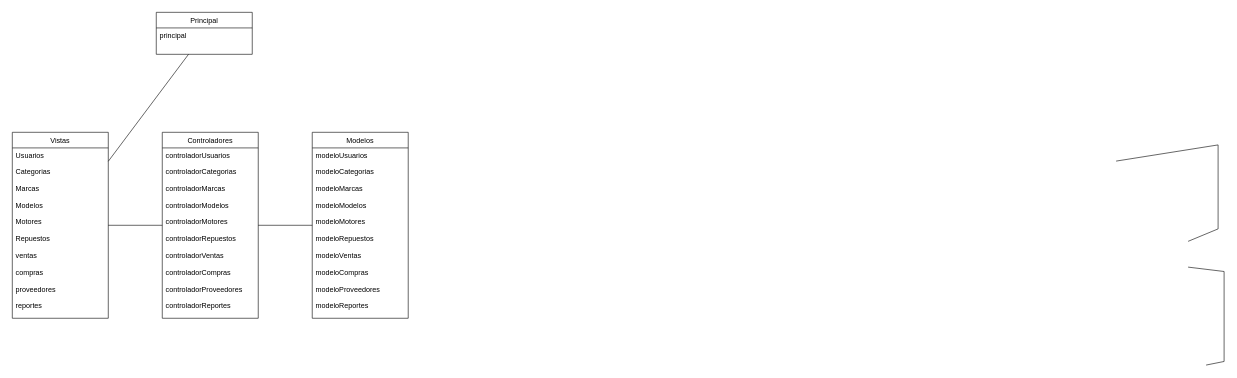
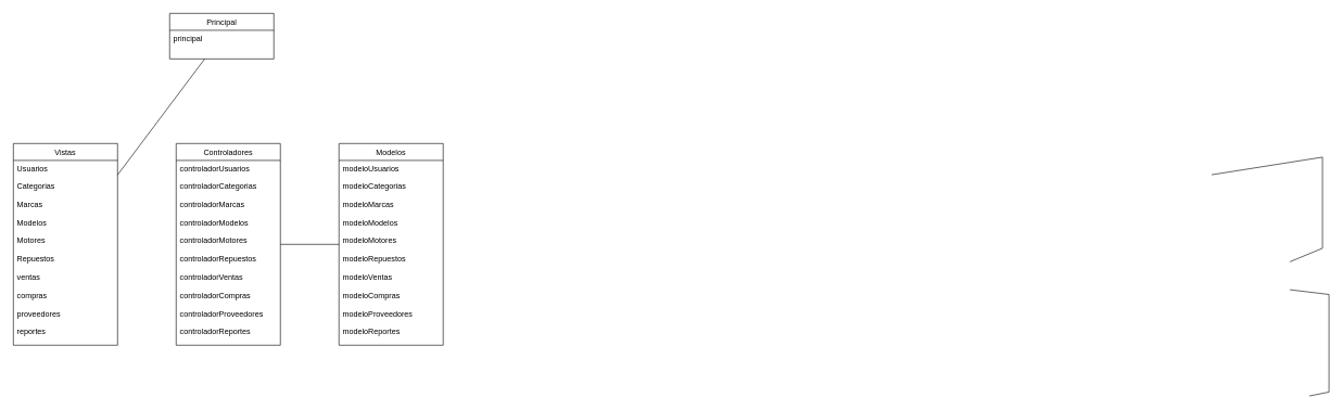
  <mxCell id="0" />
  <mxCell id="1" parent="0" />
  <mxCell id="2" value="Principal" style="swimlane;fontStyle=0;align=center;verticalAlign=top;childLayout=stackLayout;horizontal=1;startSize=26;horizontalStack=0;resizeParent=1;resizeLast=0;collapsible=1;marginBottom=0;rounded=0;shadow=0;strokeWidth=1;" parent="1" vertex="1"><mxGeometry x="260" y="20" width="160" height="70" as="geometry"><mxRectangle x="130" y="380" width="160" height="26" as="alternateBounds" /></mxGeometry></mxCell>
  <mxCell id="3" value="principal" style="text;align=left;verticalAlign=top;spacingLeft=4;spacingRight=4;overflow=hidden;rotatable=0;points=[[0,0.5],[1,0.5]];portConstraint=eastwest;" parent="2" vertex="1"><mxGeometry y="26" width="160" height="26" as="geometry" /></mxCell>
  <mxCell id="4" value="" style="endArrow=none;html=1;rounded=0;strokeColor=default;align=center;verticalAlign=middle;fontFamily=Helvetica;fontSize=11;fontColor=default;labelBackgroundColor=default;exitX=1;exitY=0.154;exitDx=0;exitDy=0;exitPerimeter=0;" parent="1" edge="1"><mxGeometry relative="1" as="geometry"><mxPoint x="1860" y="268" as="sourcePoint" /><mxPoint x="1980" y="401.769" as="targetPoint" /><Array as="points"><mxPoint x="2030" y="241" /><mxPoint x="2030" y="381" /></Array></mxGeometry></mxCell>
  <mxCell id="5" value="" style="endArrow=none;html=1;rounded=0;strokeColor=default;align=center;verticalAlign=middle;fontFamily=Helvetica;fontSize=11;fontColor=default;labelBackgroundColor=default;" parent="1" edge="1"><mxGeometry relative="1" as="geometry"><mxPoint x="1980" y="444.714" as="sourcePoint" /><mxPoint x="2010" y="608" as="targetPoint" /><Array as="points"><mxPoint x="2040" y="452" /><mxPoint x="2040" y="602" /></Array></mxGeometry></mxCell>
  <mxCell id="6" value="" style="endArrow=none;html=1;rounded=0;strokeColor=default;align=center;verticalAlign=middle;fontFamily=Helvetica;fontSize=11;fontColor=default;labelBackgroundColor=default;" parent="1" source="7" target="2" edge="1"><mxGeometry relative="1" as="geometry"><mxPoint x="840" y="-68" as="sourcePoint" /><mxPoint x="820" y="270" as="targetPoint" /></mxGeometry></mxCell>
  <mxCell id="7" value="Vistas" style="swimlane;fontStyle=0;align=center;verticalAlign=top;childLayout=stackLayout;horizontal=1;startSize=26;horizontalStack=0;resizeParent=1;resizeLast=0;collapsible=1;marginBottom=0;rounded=0;shadow=0;strokeWidth=1;" vertex="1" parent="1"><mxGeometry x="20" y="220" width="160" height="310" as="geometry"><mxRectangle x="130" y="380" width="160" height="26" as="alternateBounds" /></mxGeometry></mxCell>
  <mxCell id="8" value="Usuarios" style="text;align=left;verticalAlign=top;spacingLeft=4;spacingRight=4;overflow=hidden;rotatable=0;points=[[0,0.5],[1,0.5]];portConstraint=eastwest;" vertex="1" parent="7"><mxGeometry y="26" width="160" height="26" as="geometry" /></mxCell>
  <mxCell id="9" value="Categorias" style="text;align=left;verticalAlign=top;spacingLeft=4;spacingRight=4;overflow=hidden;rotatable=0;points=[[0,0.5],[1,0.5]];portConstraint=eastwest;rounded=0;shadow=0;html=0;" vertex="1" parent="7"><mxGeometry y="52" width="160" height="28" as="geometry" /></mxCell>
  <mxCell id="10" value="Marcas" style="text;align=left;verticalAlign=top;spacingLeft=4;spacingRight=4;overflow=hidden;rotatable=0;points=[[0,0.5],[1,0.5]];portConstraint=eastwest;rounded=0;shadow=0;html=0;" vertex="1" parent="7"><mxGeometry y="80" width="160" height="28" as="geometry" /></mxCell>
  <mxCell id="11" value="Modelos" style="text;align=left;verticalAlign=top;spacingLeft=4;spacingRight=4;overflow=hidden;rotatable=0;points=[[0,0.5],[1,0.5]];portConstraint=eastwest;rounded=0;shadow=0;html=0;" vertex="1" parent="7"><mxGeometry y="108" width="160" height="28" as="geometry" /></mxCell>
  <mxCell id="12" value="Motores" style="text;align=left;verticalAlign=top;spacingLeft=4;spacingRight=4;overflow=hidden;rotatable=0;points=[[0,0.5],[1,0.5]];portConstraint=eastwest;rounded=0;shadow=0;html=0;" vertex="1" parent="7"><mxGeometry y="136" width="160" height="28" as="geometry" /></mxCell>
  <mxCell id="13" value="Repuestos" style="text;align=left;verticalAlign=top;spacingLeft=4;spacingRight=4;overflow=hidden;rotatable=0;points=[[0,0.5],[1,0.5]];portConstraint=eastwest;rounded=0;shadow=0;html=0;" vertex="1" parent="7"><mxGeometry y="164" width="160" height="28" as="geometry" /></mxCell>
  <mxCell id="14" value="ventas" style="text;align=left;verticalAlign=top;spacingLeft=4;spacingRight=4;overflow=hidden;rotatable=0;points=[[0,0.5],[1,0.5]];portConstraint=eastwest;rounded=0;shadow=0;html=0;" vertex="1" parent="7"><mxGeometry y="192" width="160" height="28" as="geometry" /></mxCell>
  <mxCell id="15" value="compras" style="text;align=left;verticalAlign=top;spacingLeft=4;spacingRight=4;overflow=hidden;rotatable=0;points=[[0,0.5],[1,0.5]];portConstraint=eastwest;rounded=0;shadow=0;html=0;" vertex="1" parent="7"><mxGeometry y="220" width="160" height="28" as="geometry" /></mxCell>
  <mxCell id="16" value="proveedores" style="text;align=left;verticalAlign=top;spacingLeft=4;spacingRight=4;overflow=hidden;rotatable=0;points=[[0,0.5],[1,0.5]];portConstraint=eastwest;rounded=0;shadow=0;html=0;" vertex="1" parent="7"><mxGeometry y="248" width="160" height="28" as="geometry" /></mxCell>
  <mxCell id="17" value="reportes" style="text;align=left;verticalAlign=top;spacingLeft=4;spacingRight=4;overflow=hidden;rotatable=0;points=[[0,0.5],[1,0.5]];portConstraint=eastwest;rounded=0;shadow=0;html=0;" vertex="1" parent="7"><mxGeometry y="276" width="160" height="28" as="geometry" /></mxCell>
  <mxCell id="18" value="Controladores" style="swimlane;fontStyle=0;align=center;verticalAlign=top;childLayout=stackLayout;horizontal=1;startSize=26;horizontalStack=0;resizeParent=1;resizeLast=0;collapsible=1;marginBottom=0;rounded=0;shadow=0;strokeWidth=1;" vertex="1" parent="1"><mxGeometry x="270" y="220" width="160" height="310" as="geometry"><mxRectangle x="130" y="380" width="160" height="26" as="alternateBounds" /></mxGeometry></mxCell>
  <mxCell id="19" value="controladorUsuarios" style="text;align=left;verticalAlign=top;spacingLeft=4;spacingRight=4;overflow=hidden;rotatable=0;points=[[0,0.5],[1,0.5]];portConstraint=eastwest;" vertex="1" parent="18"><mxGeometry y="26" width="160" height="26" as="geometry" /></mxCell>
  <mxCell id="20" value="controladorCategorias" style="text;align=left;verticalAlign=top;spacingLeft=4;spacingRight=4;overflow=hidden;rotatable=0;points=[[0,0.5],[1,0.5]];portConstraint=eastwest;rounded=0;shadow=0;html=0;" vertex="1" parent="18"><mxGeometry y="52" width="160" height="28" as="geometry" /></mxCell>
  <mxCell id="21" value="controladorMarcas" style="text;align=left;verticalAlign=top;spacingLeft=4;spacingRight=4;overflow=hidden;rotatable=0;points=[[0,0.5],[1,0.5]];portConstraint=eastwest;rounded=0;shadow=0;html=0;" vertex="1" parent="18"><mxGeometry y="80" width="160" height="28" as="geometry" /></mxCell>
  <mxCell id="22" value="controladorModelos" style="text;align=left;verticalAlign=top;spacingLeft=4;spacingRight=4;overflow=hidden;rotatable=0;points=[[0,0.5],[1,0.5]];portConstraint=eastwest;rounded=0;shadow=0;html=0;" vertex="1" parent="18"><mxGeometry y="108" width="160" height="28" as="geometry" /></mxCell>
  <mxCell id="23" value="controladorMotores" style="text;align=left;verticalAlign=top;spacingLeft=4;spacingRight=4;overflow=hidden;rotatable=0;points=[[0,0.5],[1,0.5]];portConstraint=eastwest;rounded=0;shadow=0;html=0;" vertex="1" parent="18"><mxGeometry y="136" width="160" height="28" as="geometry" /></mxCell>
  <mxCell id="24" value="controladorRepuestos" style="text;align=left;verticalAlign=top;spacingLeft=4;spacingRight=4;overflow=hidden;rotatable=0;points=[[0,0.5],[1,0.5]];portConstraint=eastwest;rounded=0;shadow=0;html=0;" vertex="1" parent="18"><mxGeometry y="164" width="160" height="28" as="geometry" /></mxCell>
  <mxCell id="25" value="controladorVentas" style="text;align=left;verticalAlign=top;spacingLeft=4;spacingRight=4;overflow=hidden;rotatable=0;points=[[0,0.5],[1,0.5]];portConstraint=eastwest;rounded=0;shadow=0;html=0;" vertex="1" parent="18"><mxGeometry y="192" width="160" height="28" as="geometry" /></mxCell>
  <mxCell id="26" value="controladorCompras" style="text;align=left;verticalAlign=top;spacingLeft=4;spacingRight=4;overflow=hidden;rotatable=0;points=[[0,0.5],[1,0.5]];portConstraint=eastwest;rounded=0;shadow=0;html=0;" vertex="1" parent="18"><mxGeometry y="220" width="160" height="28" as="geometry" /></mxCell>
  <mxCell id="27" value="controladorProveedores" style="text;align=left;verticalAlign=top;spacingLeft=4;spacingRight=4;overflow=hidden;rotatable=0;points=[[0,0.5],[1,0.5]];portConstraint=eastwest;rounded=0;shadow=0;html=0;" vertex="1" parent="18"><mxGeometry y="248" width="160" height="28" as="geometry" /></mxCell>
  <mxCell id="28" value="controladorReportes" style="text;align=left;verticalAlign=top;spacingLeft=4;spacingRight=4;overflow=hidden;rotatable=0;points=[[0,0.5],[1,0.5]];portConstraint=eastwest;rounded=0;shadow=0;html=0;" vertex="1" parent="18"><mxGeometry y="276" width="160" height="28" as="geometry" /></mxCell>
  <mxCell id="29" value="Modelos" style="swimlane;fontStyle=0;align=center;verticalAlign=top;childLayout=stackLayout;horizontal=1;startSize=26;horizontalStack=0;resizeParent=1;resizeLast=0;collapsible=1;marginBottom=0;rounded=0;shadow=0;strokeWidth=1;" vertex="1" parent="1"><mxGeometry x="520" y="220" width="160" height="310" as="geometry"><mxRectangle x="130" y="380" width="160" height="26" as="alternateBounds" /></mxGeometry></mxCell>
  <mxCell id="30" value="modeloUsuarios" style="text;align=left;verticalAlign=top;spacingLeft=4;spacingRight=4;overflow=hidden;rotatable=0;points=[[0,0.5],[1,0.5]];portConstraint=eastwest;" vertex="1" parent="29"><mxGeometry y="26" width="160" height="26" as="geometry" /></mxCell>
  <mxCell id="31" value="modeloCategorias" style="text;align=left;verticalAlign=top;spacingLeft=4;spacingRight=4;overflow=hidden;rotatable=0;points=[[0,0.5],[1,0.5]];portConstraint=eastwest;rounded=0;shadow=0;html=0;" vertex="1" parent="29"><mxGeometry y="52" width="160" height="28" as="geometry" /></mxCell>
  <mxCell id="32" value="modeloMarcas" style="text;align=left;verticalAlign=top;spacingLeft=4;spacingRight=4;overflow=hidden;rotatable=0;points=[[0,0.5],[1,0.5]];portConstraint=eastwest;rounded=0;shadow=0;html=0;" vertex="1" parent="29"><mxGeometry y="80" width="160" height="28" as="geometry" /></mxCell>
  <mxCell id="33" value="modeloModelos" style="text;align=left;verticalAlign=top;spacingLeft=4;spacingRight=4;overflow=hidden;rotatable=0;points=[[0,0.5],[1,0.5]];portConstraint=eastwest;rounded=0;shadow=0;html=0;" vertex="1" parent="29"><mxGeometry y="108" width="160" height="28" as="geometry" /></mxCell>
  <mxCell id="34" value="modeloMotores" style="text;align=left;verticalAlign=top;spacingLeft=4;spacingRight=4;overflow=hidden;rotatable=0;points=[[0,0.5],[1,0.5]];portConstraint=eastwest;rounded=0;shadow=0;html=0;" vertex="1" parent="29"><mxGeometry y="136" width="160" height="28" as="geometry" /></mxCell>
  <mxCell id="35" value="modeloRepuestos" style="text;align=left;verticalAlign=top;spacingLeft=4;spacingRight=4;overflow=hidden;rotatable=0;points=[[0,0.5],[1,0.5]];portConstraint=eastwest;rounded=0;shadow=0;html=0;" vertex="1" parent="29"><mxGeometry y="164" width="160" height="28" as="geometry" /></mxCell>
  <mxCell id="36" value="modeloVentas" style="text;align=left;verticalAlign=top;spacingLeft=4;spacingRight=4;overflow=hidden;rotatable=0;points=[[0,0.5],[1,0.5]];portConstraint=eastwest;rounded=0;shadow=0;html=0;" vertex="1" parent="29"><mxGeometry y="192" width="160" height="28" as="geometry" /></mxCell>
  <mxCell id="37" value="modeloCompras" style="text;align=left;verticalAlign=top;spacingLeft=4;spacingRight=4;overflow=hidden;rotatable=0;points=[[0,0.5],[1,0.5]];portConstraint=eastwest;rounded=0;shadow=0;html=0;" vertex="1" parent="29"><mxGeometry y="220" width="160" height="28" as="geometry" /></mxCell>
  <mxCell id="38" value="modeloProveedores" style="text;align=left;verticalAlign=top;spacingLeft=4;spacingRight=4;overflow=hidden;rotatable=0;points=[[0,0.5],[1,0.5]];portConstraint=eastwest;rounded=0;shadow=0;html=0;" vertex="1" parent="29"><mxGeometry y="248" width="160" height="28" as="geometry" /></mxCell>
  <mxCell id="39" value="modeloReportes" style="text;align=left;verticalAlign=top;spacingLeft=4;spacingRight=4;overflow=hidden;rotatable=0;points=[[0,0.5],[1,0.5]];portConstraint=eastwest;rounded=0;shadow=0;html=0;" vertex="1" parent="29"><mxGeometry y="276" width="160" height="28" as="geometry" /></mxCell>
- <mxCell id="40" value="" style="endArrow=none;html=1;rounded=0;strokeColor=default;align=center;verticalAlign=middle;fontFamily=Helvetica;fontSize=11;fontColor=default;labelBackgroundColor=default;" edge="1" parent="1" source="7" target="18"><mxGeometry relative="1" as="geometry"><mxPoint x="190" y="275" as="sourcePoint" /><mxPoint x="270" y="164" as="targetPoint" /></mxGeometry></mxCell>
  <mxCell id="41" value="" style="endArrow=none;html=1;rounded=0;strokeColor=default;align=center;verticalAlign=middle;fontFamily=Helvetica;fontSize=11;fontColor=default;labelBackgroundColor=default;" edge="1" parent="1" source="18" target="29"><mxGeometry relative="1" as="geometry"><mxPoint x="200" y="285" as="sourcePoint" /><mxPoint x="280" y="174" as="targetPoint" /></mxGeometry></mxCell>
